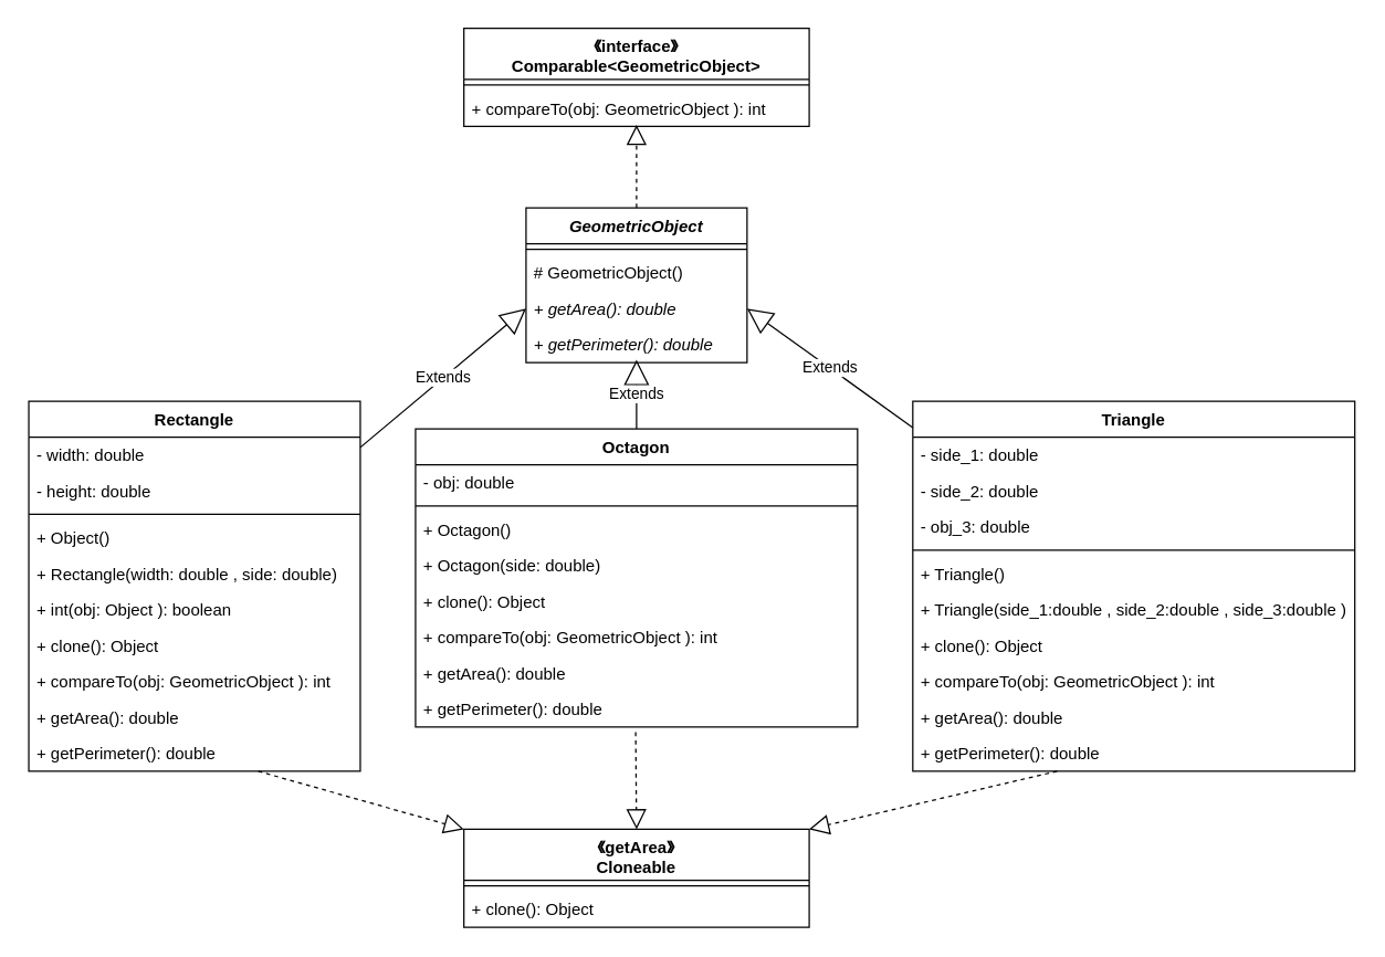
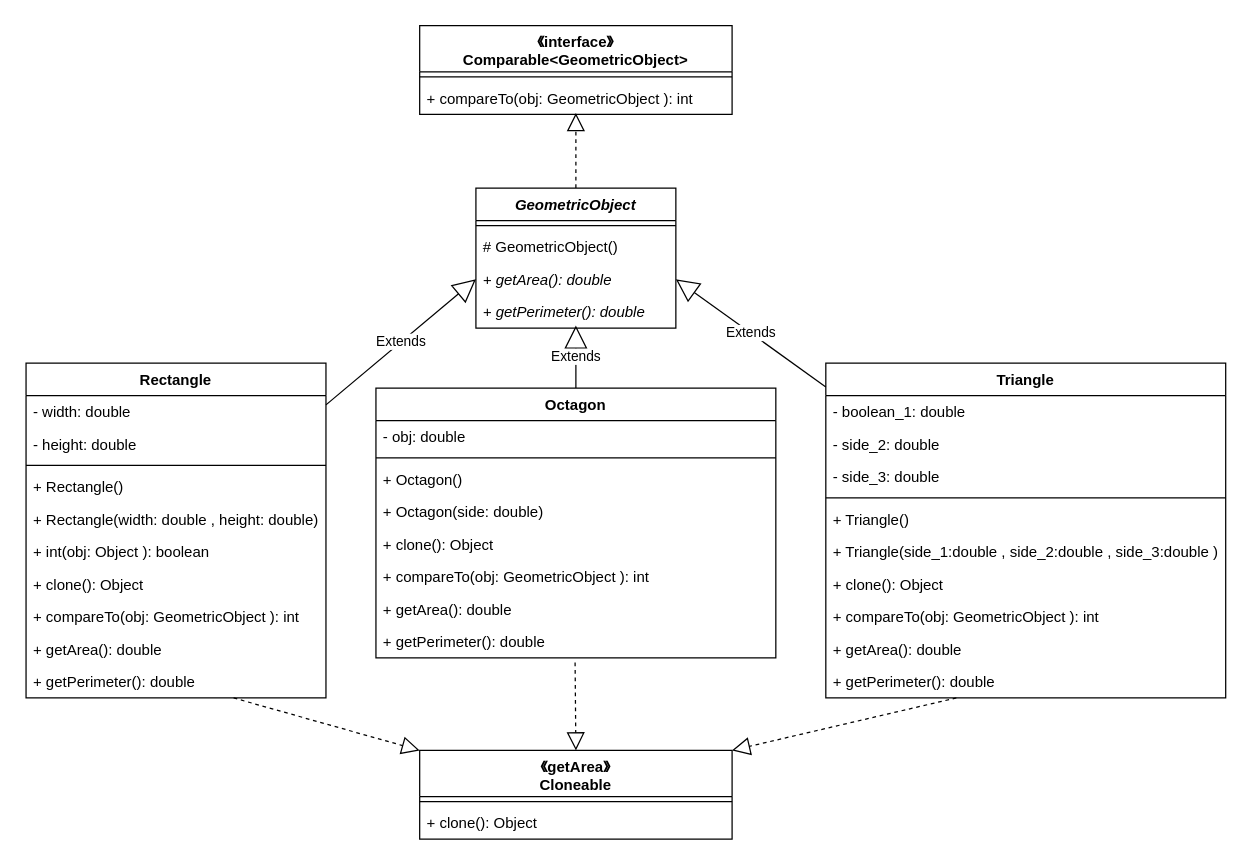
  <mxCell id="0" />
  <mxCell id="1" parent="0" />
  <mxCell id="2" value="Rectangle" style="swimlane;fontStyle=1;align=center;verticalAlign=top;childLayout=stackLayout;horizontal=1;startSize=26;horizontalStack=0;resizeParent=1;resizeParentMax=0;resizeLast=0;collapsible=1;marginBottom=0;" vertex="1" parent="1"><mxGeometry x="20" y="290" width="240" height="268" as="geometry" /></mxCell>
  <mxCell id="3" value="- width: double" style="text;strokeColor=none;fillColor=none;align=left;verticalAlign=top;spacingLeft=4;spacingRight=4;overflow=hidden;rotatable=0;points=[[0,0.5],[1,0.5]];portConstraint=eastwest;" vertex="1" parent="2"><mxGeometry y="26" width="240" height="26" as="geometry" /></mxCell>
  <mxCell id="4" value="- height: double" style="text;strokeColor=none;fillColor=none;align=left;verticalAlign=top;spacingLeft=4;spacingRight=4;overflow=hidden;rotatable=0;points=[[0,0.5],[1,0.5]];portConstraint=eastwest;" vertex="1" parent="2"><mxGeometry y="52" width="240" height="26" as="geometry" /></mxCell>
  <mxCell id="5" value="" style="line;strokeWidth=1;fillColor=none;align=left;verticalAlign=middle;spacingTop=-1;spacingLeft=3;spacingRight=3;rotatable=0;labelPosition=right;points=[];portConstraint=eastwest;" vertex="1" parent="2"><mxGeometry y="78" width="240" height="8" as="geometry" /></mxCell>
- <mxCell id="6" value="+ Object()" style="text;strokeColor=none;fillColor=none;align=left;verticalAlign=top;spacingLeft=4;spacingRight=4;overflow=hidden;rotatable=0;points=[[0,0.5],[1,0.5]];portConstraint=eastwest;" vertex="1" parent="2"><mxGeometry y="86" width="240" height="26" as="geometry" /></mxCell>
- <mxCell id="7" value="+ Rectangle(width: double , side: double)" style="text;strokeColor=none;fillColor=none;align=left;verticalAlign=top;spacingLeft=4;spacingRight=4;overflow=hidden;rotatable=0;points=[[0,0.5],[1,0.5]];portConstraint=eastwest;" vertex="1" parent="2"><mxGeometry y="112" width="240" height="26" as="geometry" /></mxCell>
+ <mxCell id="6" value="+ Rectangle()" style="text;strokeColor=none;fillColor=none;align=left;verticalAlign=top;spacingLeft=4;spacingRight=4;overflow=hidden;rotatable=0;points=[[0,0.5],[1,0.5]];portConstraint=eastwest;" vertex="1" parent="2"><mxGeometry y="86" width="240" height="26" as="geometry" /></mxCell>
+ <mxCell id="7" value="+ Rectangle(width: double , height: double)" style="text;strokeColor=none;fillColor=none;align=left;verticalAlign=top;spacingLeft=4;spacingRight=4;overflow=hidden;rotatable=0;points=[[0,0.5],[1,0.5]];portConstraint=eastwest;" vertex="1" parent="2"><mxGeometry y="112" width="240" height="26" as="geometry" /></mxCell>
  <mxCell id="8" value="+ int(obj: Object ): boolean" style="text;strokeColor=none;fillColor=none;align=left;verticalAlign=top;spacingLeft=4;spacingRight=4;overflow=hidden;rotatable=0;points=[[0,0.5],[1,0.5]];portConstraint=eastwest;" vertex="1" parent="2"><mxGeometry y="138" width="240" height="26" as="geometry" /></mxCell>
  <mxCell id="9" value="+ clone(): Object" style="text;strokeColor=none;fillColor=none;align=left;verticalAlign=top;spacingLeft=4;spacingRight=4;overflow=hidden;rotatable=0;points=[[0,0.5],[1,0.5]];portConstraint=eastwest;" vertex="1" parent="2"><mxGeometry y="164" width="240" height="26" as="geometry" /></mxCell>
  <mxCell id="10" value="+ compareTo(obj: GeometricObject ): int" style="text;strokeColor=none;fillColor=none;align=left;verticalAlign=top;spacingLeft=4;spacingRight=4;overflow=hidden;rotatable=0;points=[[0,0.5],[1,0.5]];portConstraint=eastwest;" vertex="1" parent="2"><mxGeometry y="190" width="240" height="26" as="geometry" /></mxCell>
  <mxCell id="11" value="+ getArea(): double" style="text;strokeColor=none;fillColor=none;align=left;verticalAlign=top;spacingLeft=4;spacingRight=4;overflow=hidden;rotatable=0;points=[[0,0.5],[1,0.5]];portConstraint=eastwest;" vertex="1" parent="2"><mxGeometry y="216" width="240" height="26" as="geometry" /></mxCell>
  <mxCell id="12" value="+ getPerimeter(): double" style="text;strokeColor=none;fillColor=none;align=left;verticalAlign=top;spacingLeft=4;spacingRight=4;overflow=hidden;rotatable=0;points=[[0,0.5],[1,0.5]];portConstraint=eastwest;" vertex="1" parent="2"><mxGeometry y="242" width="240" height="26" as="geometry" /></mxCell>
  <mxCell id="13" value="《interface》&#10;Comparable&lt;GeometricObject&gt;" style="swimlane;fontStyle=1;align=center;verticalAlign=top;childLayout=stackLayout;horizontal=1;startSize=37;horizontalStack=0;resizeParent=1;resizeParentMax=0;resizeLast=0;collapsible=1;marginBottom=0;" vertex="1" parent="1"><mxGeometry x="335" y="20" width="250" height="71" as="geometry" /></mxCell>
  <mxCell id="14" value="" style="line;strokeWidth=1;fillColor=none;align=left;verticalAlign=middle;spacingTop=-1;spacingLeft=3;spacingRight=3;rotatable=0;labelPosition=right;points=[];portConstraint=eastwest;" vertex="1" parent="13"><mxGeometry y="37" width="250" height="8" as="geometry" /></mxCell>
  <mxCell id="15" value="+ compareTo(obj: GeometricObject ): int" style="text;strokeColor=none;fillColor=none;align=left;verticalAlign=top;spacingLeft=4;spacingRight=4;overflow=hidden;rotatable=0;points=[[0,0.5],[1,0.5]];portConstraint=eastwest;" vertex="1" parent="13"><mxGeometry y="45" width="250" height="26" as="geometry" /></mxCell>
  <mxCell id="16" value="GeometricObject" style="swimlane;fontStyle=3;align=center;verticalAlign=top;childLayout=stackLayout;horizontal=1;startSize=26;horizontalStack=0;resizeParent=1;resizeParentMax=0;resizeLast=0;collapsible=1;marginBottom=0;" vertex="1" parent="1"><mxGeometry x="380" y="150" width="160" height="112" as="geometry" /></mxCell>
  <mxCell id="17" value="" style="line;strokeWidth=1;fillColor=none;align=left;verticalAlign=middle;spacingTop=-1;spacingLeft=3;spacingRight=3;rotatable=0;labelPosition=right;points=[];portConstraint=eastwest;" vertex="1" parent="16"><mxGeometry y="26" width="160" height="8" as="geometry" /></mxCell>
  <mxCell id="18" value="# GeometricObject()" style="text;strokeColor=none;fillColor=none;align=left;verticalAlign=top;spacingLeft=4;spacingRight=4;overflow=hidden;rotatable=0;points=[[0,0.5],[1,0.5]];portConstraint=eastwest;" vertex="1" parent="16"><mxGeometry y="34" width="160" height="26" as="geometry" /></mxCell>
  <mxCell id="19" value="+ getArea(): double" style="text;strokeColor=none;fillColor=none;align=left;verticalAlign=top;spacingLeft=4;spacingRight=4;overflow=hidden;rotatable=0;points=[[0,0.5],[1,0.5]];portConstraint=eastwest;fontStyle=2" vertex="1" parent="16"><mxGeometry y="60" width="160" height="26" as="geometry" /></mxCell>
  <mxCell id="20" value="+ getPerimeter(): double" style="text;strokeColor=none;fillColor=none;align=left;verticalAlign=top;spacingLeft=4;spacingRight=4;overflow=hidden;rotatable=0;points=[[0,0.5],[1,0.5]];portConstraint=eastwest;fontStyle=2" vertex="1" parent="16"><mxGeometry y="86" width="160" height="26" as="geometry" /></mxCell>
  <mxCell id="21" value="" style="endArrow=block;dashed=1;endFill=0;endSize=12;html=1;" edge="1" parent="1" source="16"><mxGeometry width="160" relative="1" as="geometry"><mxPoint x="460" y="-10" as="sourcePoint" /><mxPoint x="460" y="90" as="targetPoint" /></mxGeometry></mxCell>
  <mxCell id="22" value="Triangle" style="swimlane;fontStyle=1;align=center;verticalAlign=top;childLayout=stackLayout;horizontal=1;startSize=26;horizontalStack=0;resizeParent=1;resizeParentMax=0;resizeLast=0;collapsible=1;marginBottom=0;" vertex="1" parent="1"><mxGeometry x="660" y="290" width="320" height="268" as="geometry" /></mxCell>
- <mxCell id="23" value="- side_1: double" style="text;strokeColor=none;fillColor=none;align=left;verticalAlign=top;spacingLeft=4;spacingRight=4;overflow=hidden;rotatable=0;points=[[0,0.5],[1,0.5]];portConstraint=eastwest;" vertex="1" parent="22"><mxGeometry y="26" width="320" height="26" as="geometry" /></mxCell>
+ <mxCell id="23" value="- boolean_1: double" style="text;strokeColor=none;fillColor=none;align=left;verticalAlign=top;spacingLeft=4;spacingRight=4;overflow=hidden;rotatable=0;points=[[0,0.5],[1,0.5]];portConstraint=eastwest;" vertex="1" parent="22"><mxGeometry y="26" width="320" height="26" as="geometry" /></mxCell>
  <mxCell id="24" value="- side_2: double" style="text;strokeColor=none;fillColor=none;align=left;verticalAlign=top;spacingLeft=4;spacingRight=4;overflow=hidden;rotatable=0;points=[[0,0.5],[1,0.5]];portConstraint=eastwest;" vertex="1" parent="22"><mxGeometry y="52" width="320" height="26" as="geometry" /></mxCell>
- <mxCell id="25" value="- obj_3: double" style="text;strokeColor=none;fillColor=none;align=left;verticalAlign=top;spacingLeft=4;spacingRight=4;overflow=hidden;rotatable=0;points=[[0,0.5],[1,0.5]];portConstraint=eastwest;" vertex="1" parent="22"><mxGeometry y="78" width="320" height="26" as="geometry" /></mxCell>
+ <mxCell id="25" value="- side_3: double" style="text;strokeColor=none;fillColor=none;align=left;verticalAlign=top;spacingLeft=4;spacingRight=4;overflow=hidden;rotatable=0;points=[[0,0.5],[1,0.5]];portConstraint=eastwest;" vertex="1" parent="22"><mxGeometry y="78" width="320" height="26" as="geometry" /></mxCell>
  <mxCell id="26" value="" style="line;strokeWidth=1;fillColor=none;align=left;verticalAlign=middle;spacingTop=-1;spacingLeft=3;spacingRight=3;rotatable=0;labelPosition=right;points=[];portConstraint=eastwest;" vertex="1" parent="22"><mxGeometry y="104" width="320" height="8" as="geometry" /></mxCell>
  <mxCell id="27" value="+ Triangle()" style="text;strokeColor=none;fillColor=none;align=left;verticalAlign=top;spacingLeft=4;spacingRight=4;overflow=hidden;rotatable=0;points=[[0,0.5],[1,0.5]];portConstraint=eastwest;" vertex="1" parent="22"><mxGeometry y="112" width="320" height="26" as="geometry" /></mxCell>
  <mxCell id="28" value="+ Triangle(side_1:double , side_2:double , side_3:double )" style="text;strokeColor=none;fillColor=none;align=left;verticalAlign=top;spacingLeft=4;spacingRight=4;overflow=hidden;rotatable=0;points=[[0,0.5],[1,0.5]];portConstraint=eastwest;" vertex="1" parent="22"><mxGeometry y="138" width="320" height="26" as="geometry" /></mxCell>
  <mxCell id="29" value="+ clone(): Object" style="text;strokeColor=none;fillColor=none;align=left;verticalAlign=top;spacingLeft=4;spacingRight=4;overflow=hidden;rotatable=0;points=[[0,0.5],[1,0.5]];portConstraint=eastwest;" vertex="1" parent="22"><mxGeometry y="164" width="320" height="26" as="geometry" /></mxCell>
  <mxCell id="30" value="+ compareTo(obj: GeometricObject ): int" style="text;strokeColor=none;fillColor=none;align=left;verticalAlign=top;spacingLeft=4;spacingRight=4;overflow=hidden;rotatable=0;points=[[0,0.5],[1,0.5]];portConstraint=eastwest;" vertex="1" parent="22"><mxGeometry y="190" width="320" height="26" as="geometry" /></mxCell>
  <mxCell id="31" value="+ getArea(): double" style="text;strokeColor=none;fillColor=none;align=left;verticalAlign=top;spacingLeft=4;spacingRight=4;overflow=hidden;rotatable=0;points=[[0,0.5],[1,0.5]];portConstraint=eastwest;" vertex="1" parent="22"><mxGeometry y="216" width="320" height="26" as="geometry" /></mxCell>
  <mxCell id="32" value="+ getPerimeter(): double" style="text;strokeColor=none;fillColor=none;align=left;verticalAlign=top;spacingLeft=4;spacingRight=4;overflow=hidden;rotatable=0;points=[[0,0.5],[1,0.5]];portConstraint=eastwest;" vertex="1" parent="22"><mxGeometry y="242" width="320" height="26" as="geometry" /></mxCell>
  <mxCell id="33" value="Extends" style="endArrow=block;endSize=16;endFill=0;html=1;" edge="1" parent="1" source="34"><mxGeometry width="160" relative="1" as="geometry"><mxPoint x="460" y="140" as="sourcePoint" /><mxPoint x="460" y="260" as="targetPoint" /></mxGeometry></mxCell>
  <mxCell id="34" value="Octagon" style="swimlane;fontStyle=1;align=center;verticalAlign=top;childLayout=stackLayout;horizontal=1;startSize=26;horizontalStack=0;resizeParent=1;resizeParentMax=0;resizeLast=0;collapsible=1;marginBottom=0;" vertex="1" parent="1"><mxGeometry x="300" y="310" width="320" height="216" as="geometry" /></mxCell>
  <mxCell id="35" value="- obj: double" style="text;strokeColor=none;fillColor=none;align=left;verticalAlign=top;spacingLeft=4;spacingRight=4;overflow=hidden;rotatable=0;points=[[0,0.5],[1,0.5]];portConstraint=eastwest;" vertex="1" parent="34"><mxGeometry y="26" width="320" height="26" as="geometry" /></mxCell>
  <mxCell id="36" value="" style="line;strokeWidth=1;fillColor=none;align=left;verticalAlign=middle;spacingTop=-1;spacingLeft=3;spacingRight=3;rotatable=0;labelPosition=right;points=[];portConstraint=eastwest;" vertex="1" parent="34"><mxGeometry y="52" width="320" height="8" as="geometry" /></mxCell>
  <mxCell id="37" value="+ Octagon()" style="text;strokeColor=none;fillColor=none;align=left;verticalAlign=top;spacingLeft=4;spacingRight=4;overflow=hidden;rotatable=0;points=[[0,0.5],[1,0.5]];portConstraint=eastwest;" vertex="1" parent="34"><mxGeometry y="60" width="320" height="26" as="geometry" /></mxCell>
  <mxCell id="38" value="+ Octagon(side: double)" style="text;strokeColor=none;fillColor=none;align=left;verticalAlign=top;spacingLeft=4;spacingRight=4;overflow=hidden;rotatable=0;points=[[0,0.5],[1,0.5]];portConstraint=eastwest;" vertex="1" parent="34"><mxGeometry y="86" width="320" height="26" as="geometry" /></mxCell>
  <mxCell id="39" value="+ clone(): Object" style="text;strokeColor=none;fillColor=none;align=left;verticalAlign=top;spacingLeft=4;spacingRight=4;overflow=hidden;rotatable=0;points=[[0,0.5],[1,0.5]];portConstraint=eastwest;" vertex="1" parent="34"><mxGeometry y="112" width="320" height="26" as="geometry" /></mxCell>
  <mxCell id="40" value="+ compareTo(obj: GeometricObject ): int" style="text;strokeColor=none;fillColor=none;align=left;verticalAlign=top;spacingLeft=4;spacingRight=4;overflow=hidden;rotatable=0;points=[[0,0.5],[1,0.5]];portConstraint=eastwest;" vertex="1" parent="34"><mxGeometry y="138" width="320" height="26" as="geometry" /></mxCell>
  <mxCell id="41" value="+ getArea(): double" style="text;strokeColor=none;fillColor=none;align=left;verticalAlign=top;spacingLeft=4;spacingRight=4;overflow=hidden;rotatable=0;points=[[0,0.5],[1,0.5]];portConstraint=eastwest;" vertex="1" parent="34"><mxGeometry y="164" width="320" height="26" as="geometry" /></mxCell>
  <mxCell id="42" value="+ getPerimeter(): double" style="text;strokeColor=none;fillColor=none;align=left;verticalAlign=top;spacingLeft=4;spacingRight=4;overflow=hidden;rotatable=0;points=[[0,0.5],[1,0.5]];portConstraint=eastwest;" vertex="1" parent="34"><mxGeometry y="190" width="320" height="26" as="geometry" /></mxCell>
  <mxCell id="43" value="Extends" style="endArrow=block;endSize=16;endFill=0;html=1;entryX=0;entryY=0.5;entryDx=0;entryDy=0;" edge="1" parent="1" source="2" target="19"><mxGeometry width="160" relative="1" as="geometry"><mxPoint x="140" y="130" as="sourcePoint" /><mxPoint x="140" y="130" as="targetPoint" /></mxGeometry></mxCell>
  <mxCell id="44" value="Extends" style="endArrow=block;endSize=16;endFill=0;html=1;entryX=1;entryY=0.5;entryDx=0;entryDy=0;" edge="1" parent="1" source="22" target="19"><mxGeometry width="160" relative="1" as="geometry"><mxPoint x="820" y="130" as="sourcePoint" /><mxPoint x="820" y="130" as="targetPoint" /></mxGeometry></mxCell>
  <mxCell id="45" value="" style="endArrow=block;dashed=1;endFill=0;endSize=12;html=1;entryX=0;entryY=0;entryDx=0;entryDy=0;" edge="1" parent="1" source="12" target="48"><mxGeometry width="160" relative="1" as="geometry"><mxPoint x="260" y="545" as="sourcePoint" /><mxPoint x="420" y="545" as="targetPoint" /></mxGeometry></mxCell>
  <mxCell id="46" value="" style="endArrow=block;dashed=1;endFill=0;endSize=12;html=1;entryX=1;entryY=0;entryDx=0;entryDy=0;" edge="1" parent="1" source="32" target="48"><mxGeometry width="160" relative="1" as="geometry"><mxPoint x="500" y="545" as="sourcePoint" /><mxPoint x="500" y="545" as="targetPoint" /></mxGeometry></mxCell>
  <mxCell id="47" value="" style="endArrow=block;dashed=1;endFill=0;endSize=12;html=1;entryX=0.5;entryY=0;entryDx=0;entryDy=0;exitX=0.498;exitY=1.14;exitDx=0;exitDy=0;exitPerimeter=0;" edge="1" parent="1" source="42" target="48"><mxGeometry width="160" relative="1" as="geometry"><mxPoint x="450" y="520" as="sourcePoint" /><mxPoint x="610" y="520" as="targetPoint" /></mxGeometry></mxCell>
  <mxCell id="48" value="《getArea》&#10;Cloneable" style="swimlane;fontStyle=1;align=center;verticalAlign=top;childLayout=stackLayout;horizontal=1;startSize=37;horizontalStack=0;resizeParent=1;resizeParentMax=0;resizeLast=0;collapsible=1;marginBottom=0;" vertex="1" parent="1"><mxGeometry x="335" y="600" width="250" height="71" as="geometry" /></mxCell>
  <mxCell id="49" value="" style="line;strokeWidth=1;fillColor=none;align=left;verticalAlign=middle;spacingTop=-1;spacingLeft=3;spacingRight=3;rotatable=0;labelPosition=right;points=[];portConstraint=eastwest;" vertex="1" parent="48"><mxGeometry y="37" width="250" height="8" as="geometry" /></mxCell>
  <mxCell id="50" value="+ clone(): Object" style="text;strokeColor=none;fillColor=none;align=left;verticalAlign=top;spacingLeft=4;spacingRight=4;overflow=hidden;rotatable=0;points=[[0,0.5],[1,0.5]];portConstraint=eastwest;" vertex="1" parent="48"><mxGeometry y="45" width="250" height="26" as="geometry" /></mxCell>
